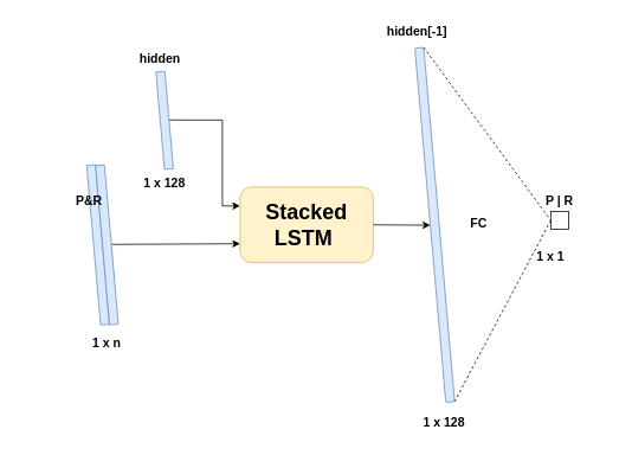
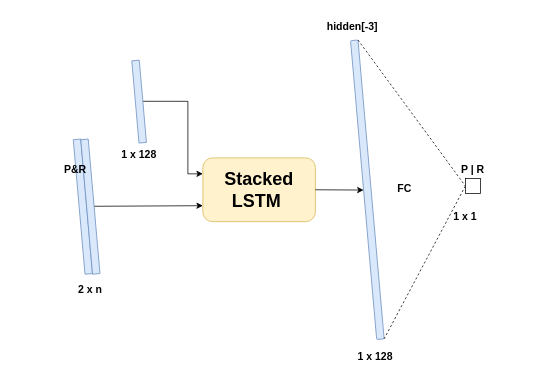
  <mxCell id="0" />
  <mxCell id="1" parent="0" />
  <mxCell id="2" value="&lt;span style=&quot;color: rgba(0, 0, 0, 0); font-family: monospace; font-size: 0px; text-align: start; background-color: rgb(248, 249, 250);&quot;&gt;%3CmxGraphModel%3E%3Croot%3E%3CmxCell%20id%3D%220%22%2F%3E%3CmxCell%20id%3D%221%22%20parent%3D%220%22%2F%3E%3CmxCell%20id%3D%222%22%20value%3D%22%22%20style%3D%22rounded%3D0%3BwhiteSpace%3Dwrap%3Bhtml%3D1%3Brotation%3D85%3BfillColor%3D%23dae8fc%3BstrokeColor%3D%236c8ebf%3B%22%20vertex%3D%221%22%20parent%3D%221%22%3E%3CmxGeometry%20x%3D%22-20%22%20y%3D%22270%22%20width%3D%22240%22%20height%3D%2210%22%20as%3D%22geometry%22%2F%3E%3C%2FmxCell%3E%3C%2Froot%3E%3C%2FmxGraphModel%3E&lt;/span&gt;" style="rounded=0;whiteSpace=wrap;html=1;rotation=85;fillColor=#dae8fc;strokeColor=#6c8ebf;" vertex="1" parent="1"><mxGeometry x="20" y="270" width="180" height="10" as="geometry" /></mxCell>
  <mxCell id="3" style="edgeStyle=none;rounded=0;orthogonalLoop=1;jettySize=auto;html=1;exitX=0.5;exitY=0;exitDx=0;exitDy=0;entryX=0;entryY=0.75;entryDx=0;entryDy=0;fontSize=24;" edge="1" parent="1" source="4" target="11"><mxGeometry relative="1" as="geometry"><mxPoint x="270" y="273.75" as="targetPoint" /></mxGeometry></mxCell>
  <mxCell id="4" value="&lt;span style=&quot;color: rgba(0, 0, 0, 0); font-family: monospace; font-size: 0px; text-align: start; background-color: rgb(248, 249, 250);&quot;&gt;%3CmxGraphModel%3E%3Croot%3E%3CmxCell%20id%3D%220%22%2F%3E%3CmxCell%20id%3D%221%22%20parent%3D%220%22%2F%3E%3CmxCell%20id%3D%222%22%20value%3D%22%22%20style%3D%22rounded%3D0%3BwhiteSpace%3Dwrap%3Bhtml%3D1%3Brotation%3D85%3BfillColor%3D%23dae8fc%3BstrokeColor%3D%236c8ebf%3B%22%20vertex%3D%221%22%20parent%3D%221%22%3E%3CmxGeometry%20x%3D%22-20%22%20y%3D%22270%22%20width%3D%22240%22%20height%3D%2210%22%20as%3D%22geometry%22%2F%3E%3C%2FmxCell%3E%3C%2Froot%3E%3C%2FmxGraphModel%3E&lt;/span&gt;" style="rounded=0;whiteSpace=wrap;html=1;rotation=85;fillColor=#dae8fc;strokeColor=#6c8ebf;" vertex="1" parent="1"><mxGeometry x="30" y="270" width="180" height="10" as="geometry" /></mxCell>
- <mxCell id="5" value="1 x n" style="text;html=1;strokeColor=none;fillColor=none;align=center;verticalAlign=middle;whiteSpace=wrap;rounded=0;fontSize=14;fontStyle=1" vertex="1" parent="1"><mxGeometry x="90" y="370" width="60" height="30" as="geometry" /></mxCell>
+ <mxCell id="5" value="2 x n" style="text;html=1;strokeColor=none;fillColor=none;align=center;verticalAlign=middle;whiteSpace=wrap;rounded=0;fontSize=14;fontStyle=1" vertex="1" parent="1"><mxGeometry x="90" y="370" width="60" height="30" as="geometry" /></mxCell>
  <mxCell id="6" value="P&amp;amp;R" style="text;html=1;strokeColor=none;fillColor=none;align=center;verticalAlign=middle;whiteSpace=wrap;rounded=0;fontSize=14;fontStyle=1" vertex="1" parent="1"><mxGeometry x="70" y="210" width="60" height="30" as="geometry" /></mxCell>
  <mxCell id="7" style="edgeStyle=orthogonalEdgeStyle;rounded=0;orthogonalLoop=1;jettySize=auto;html=1;exitX=0.5;exitY=0;exitDx=0;exitDy=0;entryX=0;entryY=0.25;entryDx=0;entryDy=0;fontSize=24;" edge="1" parent="1" source="8" target="11"><mxGeometry relative="1" as="geometry"><mxPoint x="270" y="231.25" as="targetPoint" /><Array as="points"><mxPoint x="250" y="135" /><mxPoint x="250" y="231" /></Array></mxGeometry></mxCell>
  <mxCell id="8" value="&lt;span style=&quot;color: rgba(0, 0, 0, 0); font-family: monospace; font-size: 0px; text-align: start; background-color: rgb(248, 249, 250);&quot;&gt;%3CmxGraphModel%3E%3Croot%3E%3CmxCell%20id%3D%220%22%2F%3E%3CmxCell%20id%3D%221%22%20parent%3D%220%22%2F%3E%3CmxCell%20id%3D%222%22%20value%3D%22%22%20style%3D%22rounded%3D0%3BwhiteSpace%3Dwrap%3Bhtml%3D1%3Brotation%3D85%3BfillColor%3D%23dae8fc%3BstrokeColor%3D%236c8ebf%3B%22%20vertex%3D%221%22%20parent%3D%221%22%3E%3CmxGeometry%20x%3D%22-20%22%20y%3D%22270%22%20width%3D%22240%22%20height%3D%2210%22%20as%3D%22geometry%22%2F%3E%3C%2FmxCell%3E%3C%2Froot%3E%3C%2FmxGraphModel%3E&lt;/span&gt;" style="rounded=0;whiteSpace=wrap;html=1;rotation=85;fillColor=#dae8fc;strokeColor=#6c8ebf;" vertex="1" parent="1"><mxGeometry x="130" y="130" width="110" height="10" as="geometry" /></mxCell>
- <mxCell id="9" value="hidden" style="text;html=1;strokeColor=none;fillColor=none;align=center;verticalAlign=middle;whiteSpace=wrap;rounded=0;fontSize=14;fontStyle=1" vertex="1" parent="1"><mxGeometry x="150" y="50" width="60" height="30" as="geometry" /></mxCell>
  <mxCell id="10" value="1 x 128" style="text;html=1;strokeColor=none;fillColor=none;align=center;verticalAlign=middle;whiteSpace=wrap;rounded=0;fontSize=14;fontStyle=1" vertex="1" parent="1"><mxGeometry x="155" y="190" width="60" height="30" as="geometry" /></mxCell>
  <mxCell id="11" value="Stacked LSTM&amp;nbsp;" style="rounded=1;whiteSpace=wrap;html=1;fontSize=24;fillColor=#fff2cc;strokeColor=#d6b656;fontStyle=1" vertex="1" parent="1"><mxGeometry x="270" y="210" width="150" height="85" as="geometry" /></mxCell>
- <mxCell id="12" value="&lt;span style=&quot;font-size: 14px;&quot;&gt;&lt;font style=&quot;font-size: 14px;&quot;&gt;hidden[-1]&lt;br&gt;&lt;/font&gt;&lt;/span&gt;" style="text;html=1;strokeColor=none;fillColor=none;align=center;verticalAlign=middle;whiteSpace=wrap;rounded=0;fontStyle=1;fontSize=14;" vertex="1" parent="1"><mxGeometry x="428.58" y="20" width="80.71" height="30" as="geometry" /></mxCell>
+ <mxCell id="12" value="&lt;span style=&quot;font-size: 14px;&quot;&gt;&lt;font style=&quot;font-size: 14px;&quot;&gt;hidden[-3]&lt;br&gt;&lt;/font&gt;&lt;/span&gt;" style="text;html=1;strokeColor=none;fillColor=none;align=center;verticalAlign=middle;whiteSpace=wrap;rounded=0;fontStyle=1;fontSize=14;" vertex="1" parent="1"><mxGeometry x="428.58" y="20" width="80.71" height="30" as="geometry" /></mxCell>
  <mxCell id="13" value="&lt;font style=&quot;font-size: 14px;&quot;&gt;1 x 128&lt;/font&gt;" style="text;html=1;strokeColor=none;fillColor=none;align=center;verticalAlign=middle;whiteSpace=wrap;rounded=0;fontStyle=1;fontSize=14;" vertex="1" parent="1"><mxGeometry x="470" y="460" width="60" height="30" as="geometry" /></mxCell>
  <mxCell id="14" value="FC" style="text;html=1;strokeColor=none;fillColor=none;align=center;verticalAlign=middle;whiteSpace=wrap;rounded=0;fontStyle=1;fontSize=14;" vertex="1" parent="1"><mxGeometry x="509.29" y="236.26" width="60" height="30" as="geometry" /></mxCell>
  <mxCell id="15" value="" style="rounded=1;whiteSpace=wrap;html=1;glass=0;fontFamily=Helvetica;fontSize=14;fontColor=default;strokeColor=#6c8ebf;fillColor=#dae8fc;rotation=85;fontStyle=1" vertex="1" parent="1"><mxGeometry x="289.29" y="247.5" width="400" height="10" as="geometry" /></mxCell>
  <mxCell id="16" value="" style="endArrow=none;dashed=1;html=1;rounded=0;fontFamily=Helvetica;fontSize=14;fontColor=default;entryX=0;entryY=0.5;entryDx=0;entryDy=0;exitX=0;exitY=0;exitDx=0;exitDy=0;fontStyle=1" edge="1" parent="1" source="15" target="21"><mxGeometry width="50" height="50" relative="1" as="geometry"><mxPoint x="364.29" y="265" as="sourcePoint" /><mxPoint x="568.309" y="158.684" as="targetPoint" /></mxGeometry></mxCell>
  <mxCell id="17" value="" style="endArrow=none;dashed=1;html=1;rounded=0;fontFamily=Helvetica;fontSize=14;fontColor=default;exitX=0;exitY=0.5;exitDx=0;exitDy=0;entryX=1;entryY=0;entryDx=0;entryDy=0;fontStyle=1" edge="1" parent="1" source="21" target="15"><mxGeometry width="50" height="50" relative="1" as="geometry"><mxPoint x="585.419" y="354.247" as="sourcePoint" /><mxPoint x="514.29" y="445" as="targetPoint" /></mxGeometry></mxCell>
  <mxCell id="18" value="&lt;span style=&quot;font-size: 14px;&quot;&gt;&lt;font style=&quot;font-size: 14px;&quot;&gt;P | R&lt;/font&gt;&lt;/span&gt;" style="text;html=1;strokeColor=none;fillColor=none;align=center;verticalAlign=middle;whiteSpace=wrap;rounded=0;fontStyle=1;fontSize=14;" vertex="1" parent="1"><mxGeometry x="600" y="210" width="60" height="30" as="geometry" /></mxCell>
  <mxCell id="19" value="&lt;span style=&quot;font-size: 14px;&quot;&gt;&lt;font style=&quot;font-size: 14px;&quot;&gt;1 x 1&lt;/font&gt;&lt;/span&gt;" style="text;html=1;strokeColor=none;fillColor=none;align=center;verticalAlign=middle;whiteSpace=wrap;rounded=0;fontStyle=1;fontSize=14;" vertex="1" parent="1"><mxGeometry x="590" y="272.5" width="60" height="30" as="geometry" /></mxCell>
  <mxCell id="20" style="edgeStyle=none;shape=connector;rounded=0;orthogonalLoop=1;jettySize=auto;html=1;exitX=1;exitY=0.5;exitDx=0;exitDy=0;labelBackgroundColor=default;fontFamily=Helvetica;fontSize=14;fontColor=default;endArrow=classic;endFill=1;strokeColor=default;entryX=0.5;entryY=1;entryDx=0;entryDy=0;fontStyle=1" edge="1" parent="1" source="11" target="15"><mxGeometry relative="1" as="geometry"><mxPoint x="475.019" y="252.246" as="targetPoint" /><mxPoint x="429.29" y="251.265" as="sourcePoint" /></mxGeometry></mxCell>
  <mxCell id="21" value="" style="whiteSpace=wrap;html=1;aspect=fixed;" vertex="1" parent="1"><mxGeometry x="620" y="237.5" width="20" height="20" as="geometry" /></mxCell>
